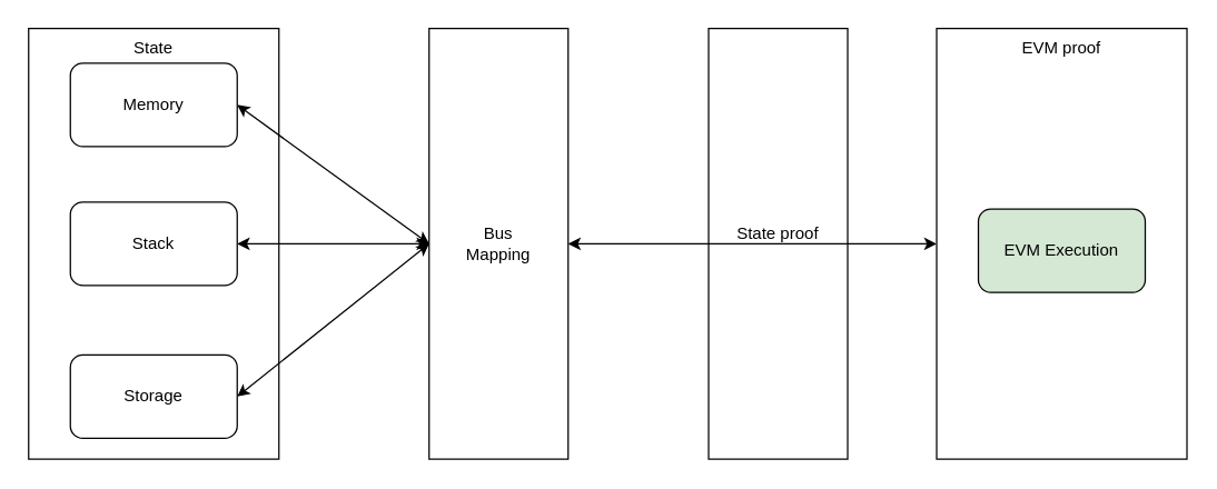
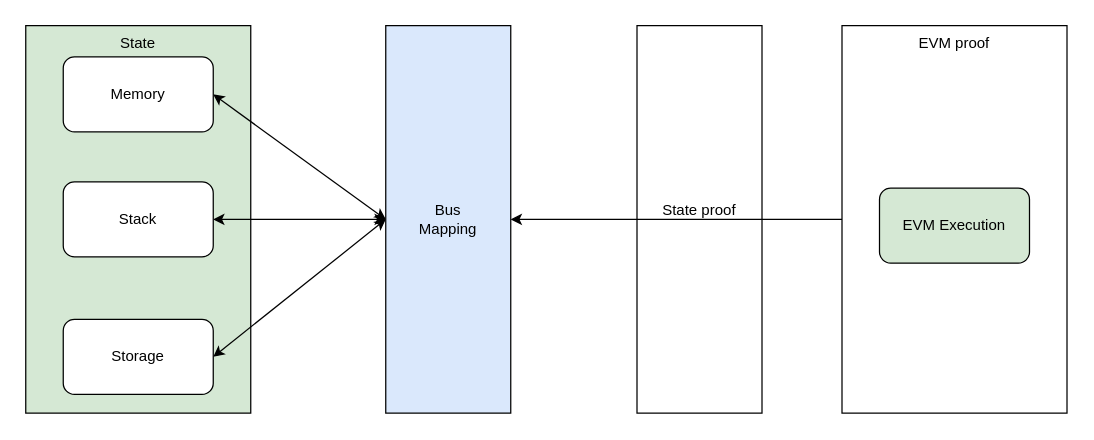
  <mxCell id="0" />
  <mxCell id="1" parent="0" />
- <mxCell id="2" value="State" style="rounded=0;whiteSpace=wrap;html=1;verticalAlign=top;" vertex="1" parent="1"><mxGeometry x="20" y="20" width="180" height="310" as="geometry" /></mxCell>
+ <mxCell id="2" value="State" style="rounded=0;whiteSpace=wrap;html=1;verticalAlign=top;fillColor=#d5e8d4;" vertex="1" parent="1"><mxGeometry x="20" y="20" width="180" height="310" as="geometry" /></mxCell>
  <mxCell id="3" style="edgeStyle=none;html=1;exitX=1;exitY=0.5;exitDx=0;exitDy=0;entryX=0;entryY=0.5;entryDx=0;entryDy=0;startArrow=classic;startFill=1;" edge="1" parent="1" source="4" target="9"><mxGeometry relative="1" as="geometry" /></mxCell>
  <mxCell id="4" value="Memory" style="rounded=1;whiteSpace=wrap;html=1;" vertex="1" parent="1"><mxGeometry x="50" y="45" width="120" height="60" as="geometry" /></mxCell>
  <mxCell id="5" style="edgeStyle=none;html=1;exitX=1;exitY=0.5;exitDx=0;exitDy=0;startArrow=classic;startFill=1;" edge="1" parent="1" source="6" target="9"><mxGeometry relative="1" as="geometry" /></mxCell>
  <mxCell id="6" value="Stack" style="rounded=1;whiteSpace=wrap;html=1;" vertex="1" parent="1"><mxGeometry x="50" y="145" width="120" height="60" as="geometry" /></mxCell>
  <mxCell id="7" style="edgeStyle=none;html=1;exitX=1;exitY=0.5;exitDx=0;exitDy=0;entryX=0;entryY=0.5;entryDx=0;entryDy=0;startArrow=classic;startFill=1;" edge="1" parent="1" source="8" target="9"><mxGeometry relative="1" as="geometry"><mxPoint x="283" y="180" as="targetPoint" /></mxGeometry></mxCell>
  <mxCell id="8" value="Storage" style="rounded=1;whiteSpace=wrap;html=1;" vertex="1" parent="1"><mxGeometry x="50" y="255" width="120" height="60" as="geometry" /></mxCell>
- <mxCell id="9" value="Bus&lt;br&gt;Mapping" style="rounded=0;whiteSpace=wrap;html=1;verticalAlign=middle;" vertex="1" parent="1"><mxGeometry x="308" y="20" width="100" height="310" as="geometry" /></mxCell>
+ <mxCell id="9" value="Bus&lt;br&gt;Mapping" style="rounded=0;whiteSpace=wrap;html=1;verticalAlign=middle;fillColor=#dae8fc;" vertex="1" parent="1"><mxGeometry x="308" y="20" width="100" height="310" as="geometry" /></mxCell>
  <mxCell id="10" value="EVM proof" style="rounded=0;whiteSpace=wrap;html=1;verticalAlign=top;" vertex="1" parent="1"><mxGeometry x="673" y="20" width="180" height="310" as="geometry" /></mxCell>
  <mxCell id="11" value="EVM Execution" style="rounded=1;whiteSpace=wrap;html=1;fillColor=#d5e8d4;" vertex="1" parent="1"><mxGeometry x="703" y="150" width="120" height="60" as="geometry" /></mxCell>
  <mxCell id="12" value="State proof&lt;br&gt;&lt;br&gt;" style="rounded=0;whiteSpace=wrap;html=1;verticalAlign=middle;" vertex="1" parent="1"><mxGeometry x="509" y="20" width="100" height="310" as="geometry" /></mxCell>
- <mxCell id="13" style="edgeStyle=none;html=1;exitX=1;exitY=0.5;exitDx=0;exitDy=0;entryX=0;entryY=0.5;entryDx=0;entryDy=0;startArrow=classic;startFill=1;" edge="1" parent="1" source="9" target="10"><mxGeometry relative="1" as="geometry" /></mxCell>
+ <mxCell id="13" style="edgeStyle=none;html=1;exitX=1;exitY=0.5;exitDx=0;exitDy=0;entryX=0;entryY=0.5;entryDx=0;entryDy=0;startArrow=classic;startFill=1;endArrow=none;" edge="1" parent="1" source="9" target="10"><mxGeometry relative="1" as="geometry" /></mxCell>
